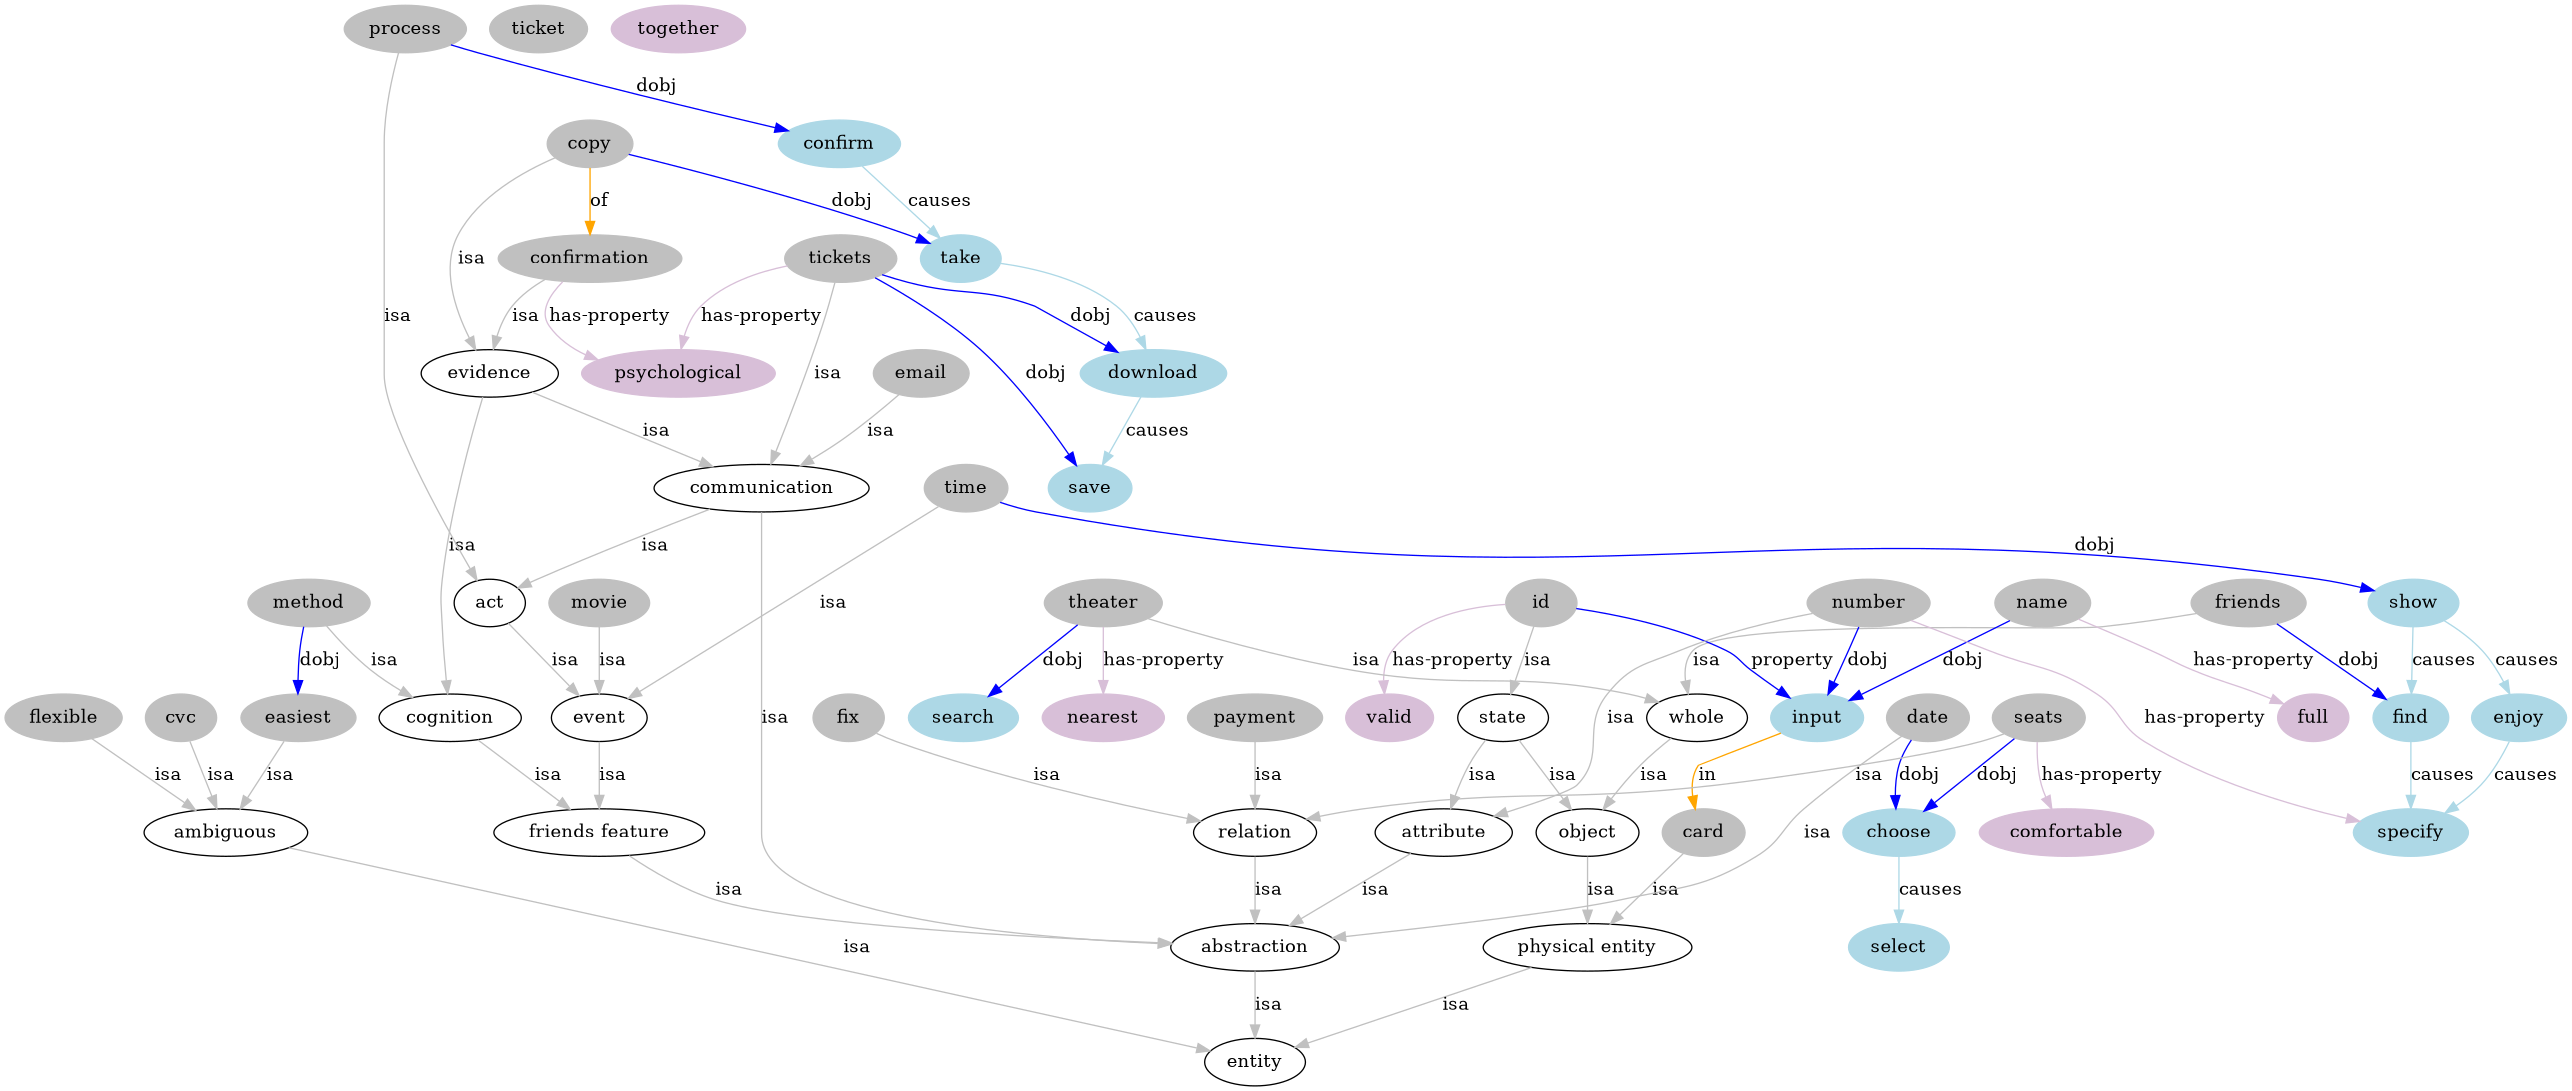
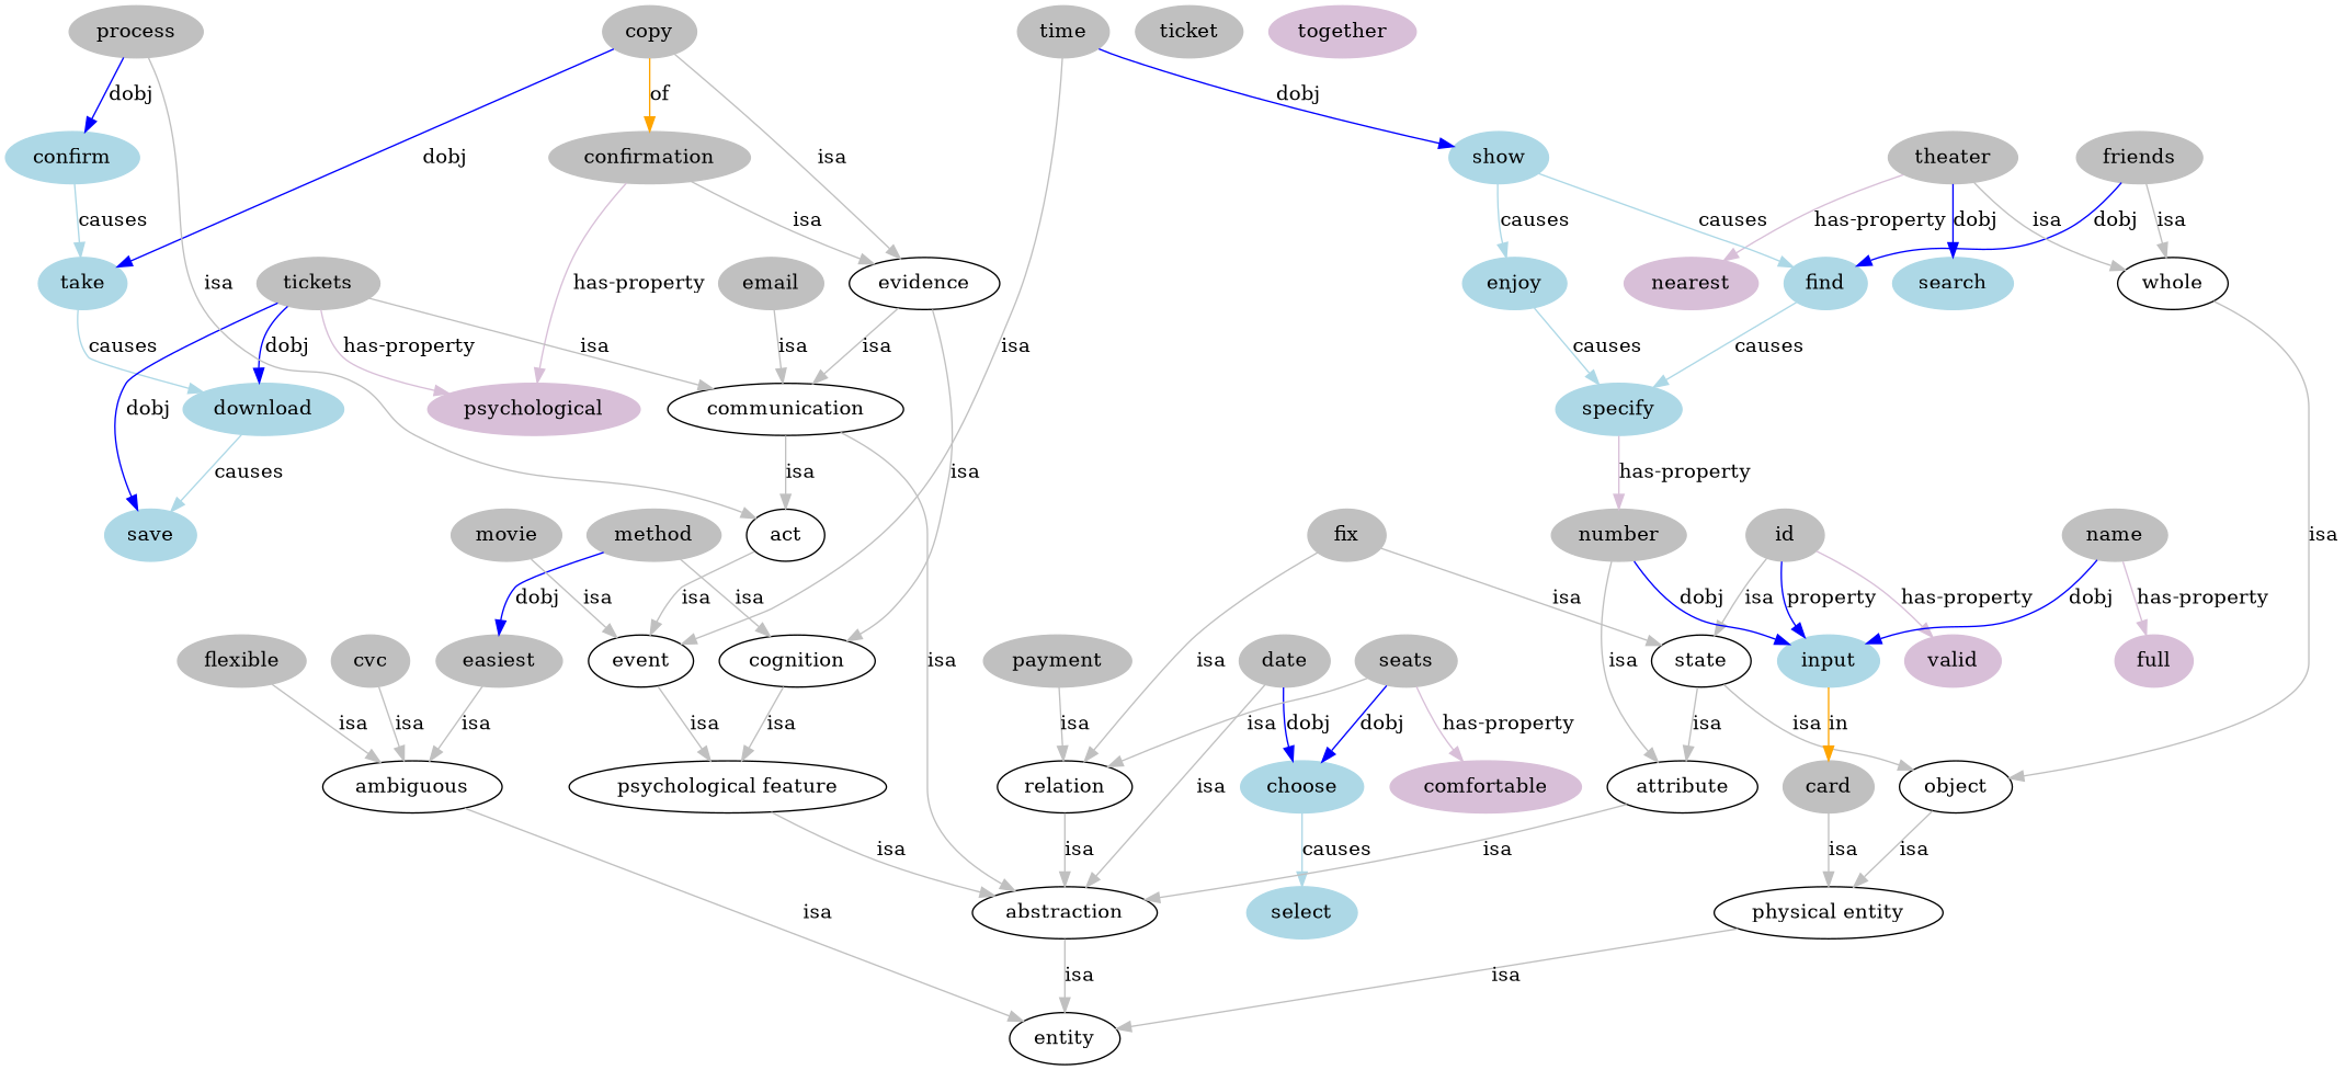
  digraph {
    node [color=grey style=filled]
    edge [color=grey]
    "physical entity" [color="" style=""]
    card
    entity [color="" style=""]
    evidence [color="" style=""]
    cognition [color="" style=""]
    communication [color="" style=""]
-   "psychological feature" [label="friends feature" color="" style=""]
+   "psychological feature" [color="" style=""]
    abstraction [color="" style=""]
    act [color="" style=""]
    confirmation
    n11 [color=thistle label=psychological]
    event [color="" style=""]
    copy
    take [color=lightblue]
    download [color=lightblue]
    date
    choose [color=lightblue]
    select [color=lightblue]
    email
    state [color="" style=""]
    fix
    relation [color="" style=""]
    object [color="" style=""]
    attribute [color="" style=""]
    whole [color="" style=""]
    friends
    find [color=lightblue]
    specify [color=lightblue]
    id
    input [color=lightblue]
    valid [color=thistle]
    method
    easiest
    ambiguous [color="" style=""]
    movie
    name
    full [color=thistle]
    number
    tickets
    save [color=lightblue]
    payment
    process
    confirm [color=lightblue]
    seats
    comfortable [color=thistle]
    theater
    search [color=lightblue]
    nearest [color=thistle]
    time
    show [color=lightblue]
    enjoy [color=lightblue]
    flexible
    cvc
    ticket
    together [color=thistle]
    "physical entity" -> entity [label=isa]
    card -> "physical entity" [label=isa]
    evidence -> cognition [label=isa]
    evidence -> communication [label=isa]
    cognition -> "psychological feature" [label=isa]
    communication -> abstraction [label=isa]
    communication -> act [label=isa]
    "psychological feature" -> abstraction [label=isa]
    abstraction -> entity [label=isa]
    act -> event [label=isa]
    confirmation -> evidence [label=isa]
    confirmation -> n11 [color=thistle label="has-property"]
    event -> "psychological feature" [label=isa]
    copy -> evidence [label=isa]
    copy -> confirmation [color=orange label=of]
    copy -> take [color=blue label=dobj]
    take -> download [color=lightblue label=causes]
    download -> save [color=lightblue label=causes]
    date -> abstraction [label=isa]
    date -> choose [color=blue label=dobj]
    choose -> select [color=lightblue label=causes]
    email -> communication [label=isa]
    state -> object [label=isa]
    state -> attribute [label=isa]
+   fix -> state [label=isa]
    fix -> relation [label=isa]
    relation -> abstraction [label=isa]
    object -> "physical entity" [label=isa]
    attribute -> abstraction [label=isa]
    whole -> object [label=isa]
    friends -> whole [label=isa]
    friends -> find [color=blue label=dobj]
    find -> specify [color=lightblue label=causes]
    id -> state [label=isa]
    id -> input [color=blue label=property]
    id -> valid [color=thistle label="has-property"]
    input -> card [color=orange label=in]
    method -> cognition [label=isa]
    method -> easiest [color=blue label=dobj]
    easiest -> ambiguous [label=isa]
    ambiguous -> entity [label=isa]
    movie -> event [label=isa]
    name -> input [color=blue label=dobj]
    name -> full [color=thistle label="has-property"]
    number -> attribute [label=isa]
-   number -> specify [color=thistle label="has-property"]
+   specify -> number [color=thistle label="has-property"]
    number -> input [color=blue label=dobj]
    tickets -> communication [label=isa]
    tickets -> n11 [color=thistle label="has-property"]
    tickets -> download [color=blue label=dobj]
    tickets -> save [color=blue label=dobj]
    payment -> relation [label=isa]
    process -> act [label=isa]
    process -> confirm [color=blue label=dobj]
    confirm -> take [color=lightblue label=causes]
    seats -> choose [color=blue label=dobj]
    seats -> relation [label=isa]
    seats -> comfortable [color=thistle label="has-property"]
    theater -> whole [label=isa]
    theater -> search [color=blue label=dobj]
    theater -> nearest [color=thistle label="has-property"]
    time -> event [label=isa]
    time -> show [color=blue label=dobj]
    show -> find [color=lightblue label=causes]
    show -> enjoy [color=lightblue label=causes]
    enjoy -> specify [color=lightblue label=causes]
    flexible -> ambiguous [label=isa]
    cvc -> ambiguous [label=isa]
  }
